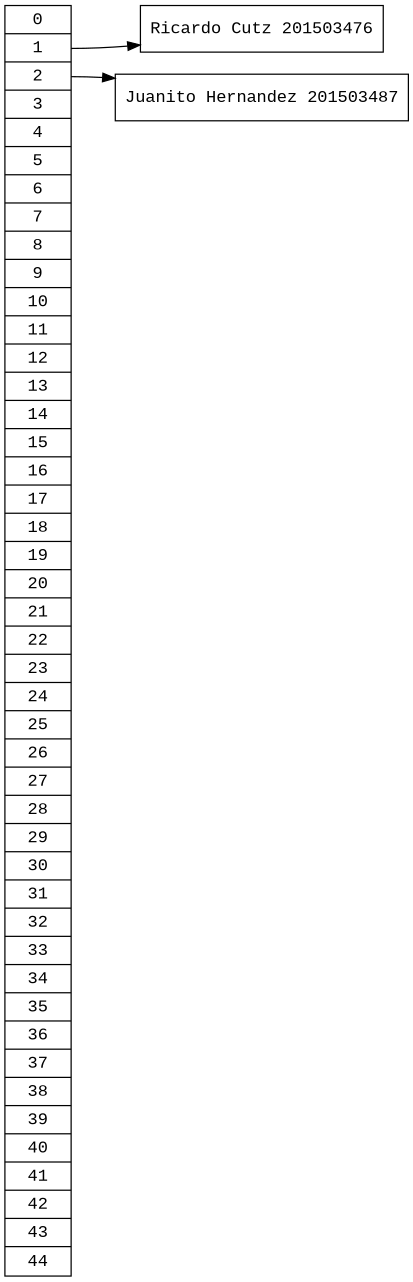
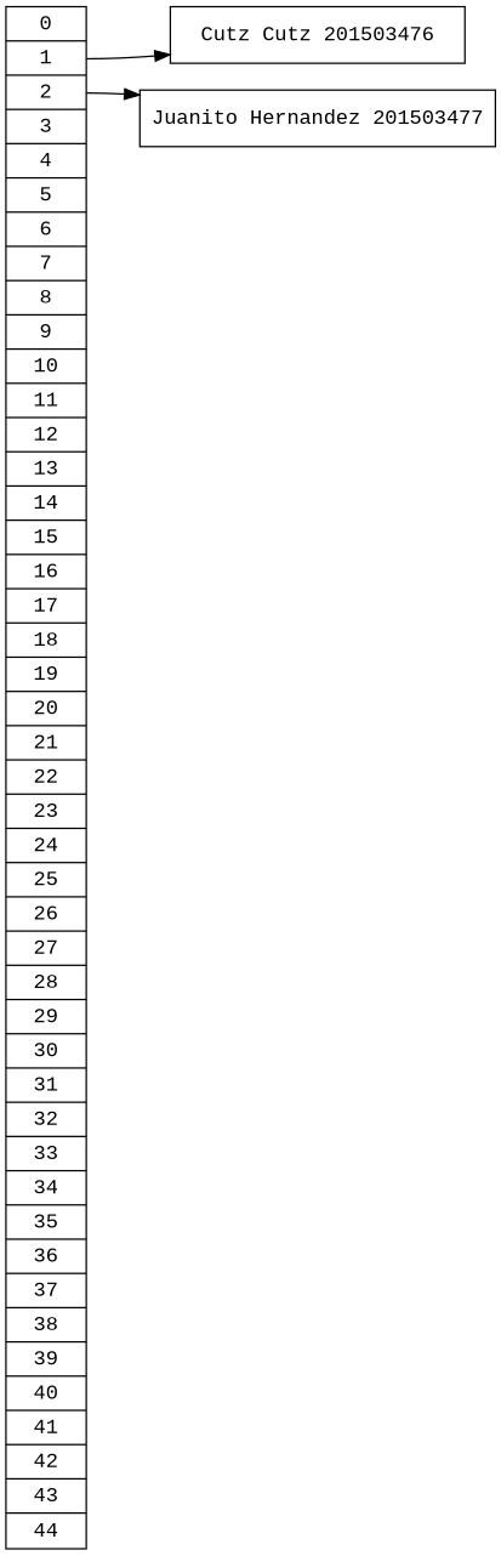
  digraph {
    fontname="Liberation Mono"
    rankdir=LR
    node [fontname="Liberation Mono" shape=record]
    edge [fontname="Liberation Mono"]
    n1 [label=" <f0> 0 |<f1> 1 |<f2> 2 |<f3> 3 |<f4> 4 |<f5> 5 |<f6> 6 |<f7> 7 |<f8> 8 |<f9> 9 |<f10> 10 |<f11> 11 |<f12> 12 |<f13> 13 |<f14> 14 |<f15> 15 |<f16> 16 |<f17> 17 |<f18> 18 |<f19> 19 |<f20> 20 |<f21> 21 |<f22> 22 |<f23> 23 |<f24> 24 |<f25> 25 |<f26> 26 |<f27> 27 |<f28> 28 |<f29> 29 |<f30> 30 |<f31> 31 |<f32> 32 |<f33> 33 |<f34> 34 |<f35> 35 |<f36> 36 |<f37> 37 |<f38> 38 |<f39> 39 |<f40> 40 |<f41> 41 |<f42> 42 |<f43> 43 |<f44> 44  "]
-   n2 [label=" Ricardo Cutz 201503476 "]
-   n3 [label="Juanito Hernandez 201503487"]
+   n2 [label="Cutz Cutz 201503476"]
+   n3 [label=" Juanito Hernandez 201503477 "]
    n1 -> n2 [tailport=f1]
    n1 -> n3 [tailport=f2]
  }
